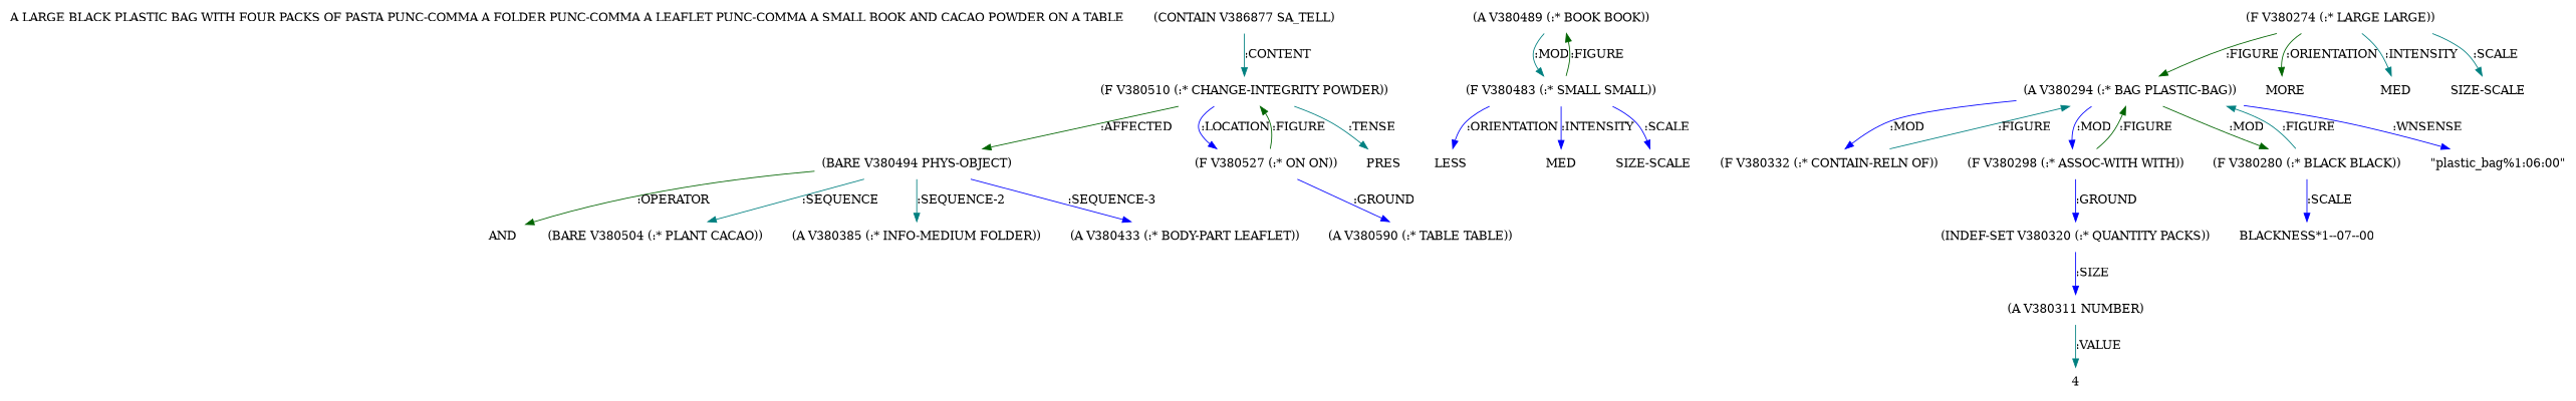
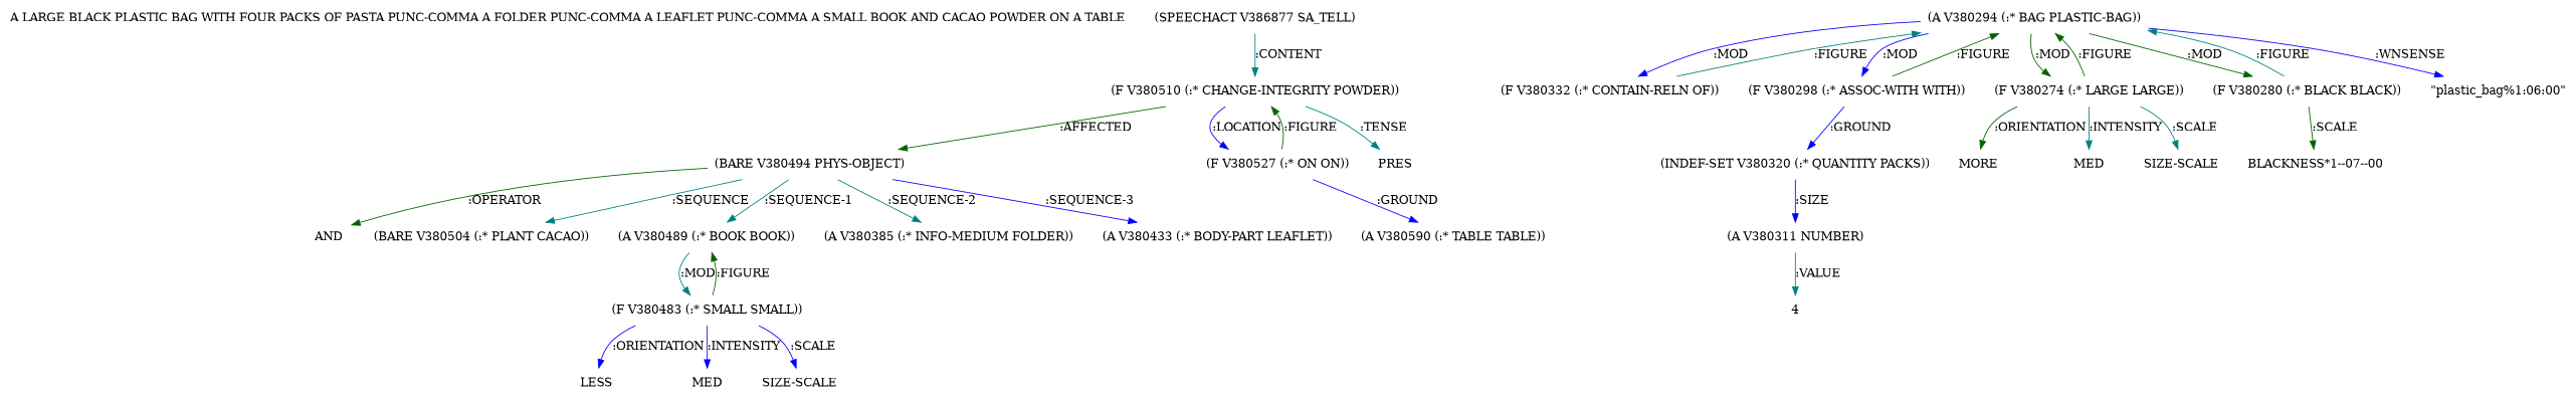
  digraph {
    node [color=black shape=none]
    edge [color=blue]
    "A LARGE BLACK PLASTIC BAG WITH FOUR PACKS OF PASTA PUNC-COMMA A FOLDER PUNC-COMMA A LEAFLET PUNC-COMMA A SMALL BOOK AND CACAO POWDER ON A TABLE"
-   n2 [label="(CONTAIN V386877 SA_TELL)"]
+   n2 [label="(SPEECHACT V386877 SA_TELL)"]
    n3 [color=blue label="(F V380510 (:* CHANGE-INTEGRITY POWDER))"]
    n4 [color=purple label="(BARE V380494 PHYS-OBJECT)"]
    n5 [label="(F V380527 (:* ON ON))"]
    n6 [color=purple label=PRES]
    n7 [color=purple label=AND]
    n8 [color=blue label="(BARE V380504 (:* PLANT CACAO))"]
    n9 [label="(A V380489 (:* BOOK BOOK))"]
    n10 [color=blue label="(A V380385 (:* INFO-MEDIUM FOLDER))"]
    n11 [label="(A V380433 (:* BODY-PART LEAFLET))"]
    n12 [color=purple label="(A V380590 (:* TABLE TABLE))"]
    n13 [color=purple label="(F V380483 (:* SMALL SMALL))"]
    n14 [color=blue label=LESS]
    n15 [label=MED]
    n16 [label="SIZE-SCALE"]
    n17 [color=purple label="(A V380294 (:* BAG PLASTIC-BAG))"]
    n18 [color=purple label="(F V380332 (:* CONTAIN-RELN OF))"]
    n19 [label="(F V380298 (:* ASSOC-WITH WITH))"]
    n20 [label="(F V380274 (:* LARGE LARGE))"]
    n21 [label="(F V380280 (:* BLACK BLACK))"]
    n22 [color=blue label="\"plastic_bag%1:06:00\""]
    n23 [label="(INDEF-SET V380320 (:* QUANTITY PACKS))"]
    n24 [color=purple label=MORE]
    n25 [color=purple label=MED]
    n26 [label="SIZE-SCALE"]
    n27 [label="BLACKNESS*1--07--00"]
    n28 [color=blue label="(A V380311 NUMBER)"]
    n29 [color=purple label=4]
    n2 -> n3 [color=teal label=":CONTENT"]
    n3 -> n4 [color=darkgreen label=":AFFECTED"]
    n3 -> n5 [label=":LOCATION"]
    n3 -> n6 [color=teal label=":TENSE"]
    n4 -> n7 [color=darkgreen label=":OPERATOR"]
    n4 -> n8 [color=teal label=":SEQUENCE"]
+   n4 -> n9 [color=teal label=":SEQUENCE-1"]
    n4 -> n10 [color=teal label=":SEQUENCE-2"]
    n4 -> n11 [label=":SEQUENCE-3"]
    n5 -> n3 [color=darkgreen label=":FIGURE"]
    n5 -> n12 [label=":GROUND"]
    n9 -> n13 [color=teal label=":MOD"]
    n13 -> n9 [color=darkgreen label=":FIGURE"]
    n13 -> n14 [label=":ORIENTATION"]
    n13 -> n15 [label=":INTENSITY"]
    n13 -> n16 [label=":SCALE"]
    n17 -> n18 [label=":MOD"]
    n17 -> n19 [label=":MOD"]
+   n17 -> n20 [color=darkgreen label=":MOD"]
    n17 -> n21 [color=darkgreen label=":MOD"]
    n17 -> n22 [label=":WNSENSE"]
    n18 -> n17 [color=teal label=":FIGURE"]
    n19 -> n17 [color=darkgreen label=":FIGURE"]
    n19 -> n23 [label=":GROUND"]
    n20 -> n17 [color=darkgreen label=":FIGURE"]
    n20 -> n24 [color=darkgreen label=":ORIENTATION"]
    n20 -> n25 [color=teal label=":INTENSITY"]
    n20 -> n26 [color=teal label=":SCALE"]
    n21 -> n17 [color=teal label=":FIGURE"]
-   n21 -> n27 [label=":SCALE"]
+   n21 -> n27 [color=darkgreen label=":SCALE"]
    n23 -> n28 [label=":SIZE"]
    n28 -> n29 [color=teal label=":VALUE"]
  }
